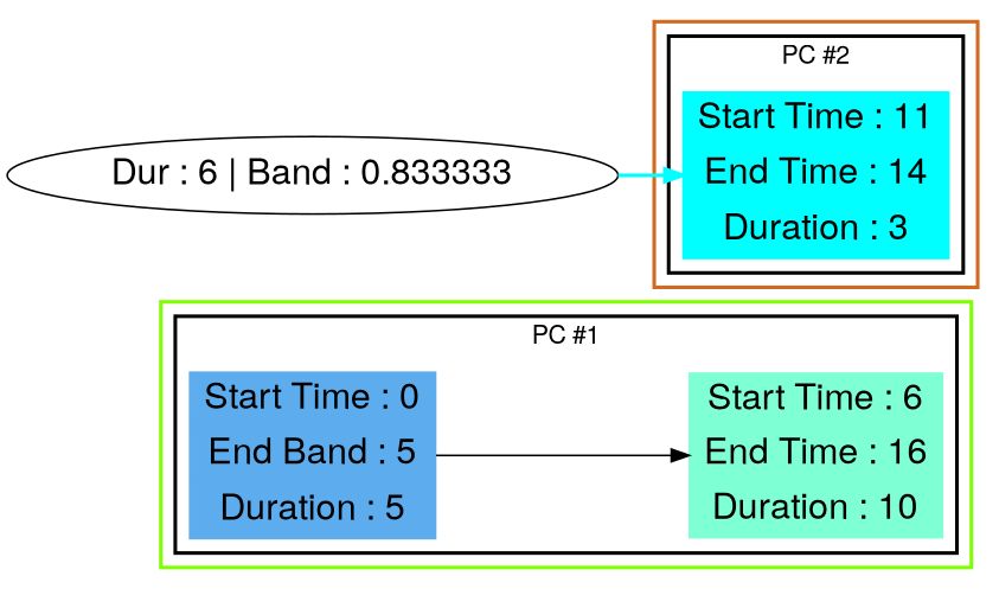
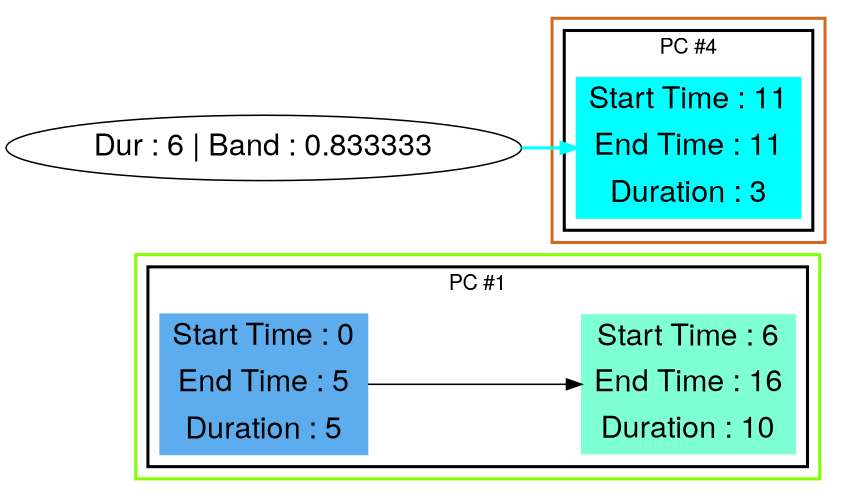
  digraph {
    fontname="Helvetica,Arial,sans-serif"
    rankdir=LR
    node [fontname="Helvetica,Arial,sans-serif" fontsize=20 shape=record style=filled]
    edge [fontname="Helvetica,Arial,sans-serif"]
-   n1 [color=steelblue2 label="Start Time : 0 | End Band : 5 | Duration : 5"]
+   n1 [color=steelblue2 label="Start Time : 0 | End Time : 5 | Duration : 5"]
    n2 [color=aquamarine label="Start Time : 6 | End Time : 16 | Duration : 10"]
-   n3 [color=aqua label="Start Time : 11 | End Time : 14 | Duration : 3"]
+   n3 [color=aqua label="Start Time : 11 | End Time : 11 | Duration : 3"]
    n4 [label="Dur : 6 | Band : 0.833333" shape=ellipse style=""]
    subgraph cluster_1 {
      color=chartreuse
      style=bold
      subgraph cluster_2 {
        color=black
        label="PC #1"
        style=bold
        n1
        n2
      }
    }
    subgraph cluster_3 {
      color=chocolate
      style=bold
      subgraph cluster_4 {
        color=black
-       label="PC #2"
+       label="PC #4"
        style=bold
        n3
      }
    }
    n1 -> n2
    n4 -> n3 [color=aqua style=bold]
  }
